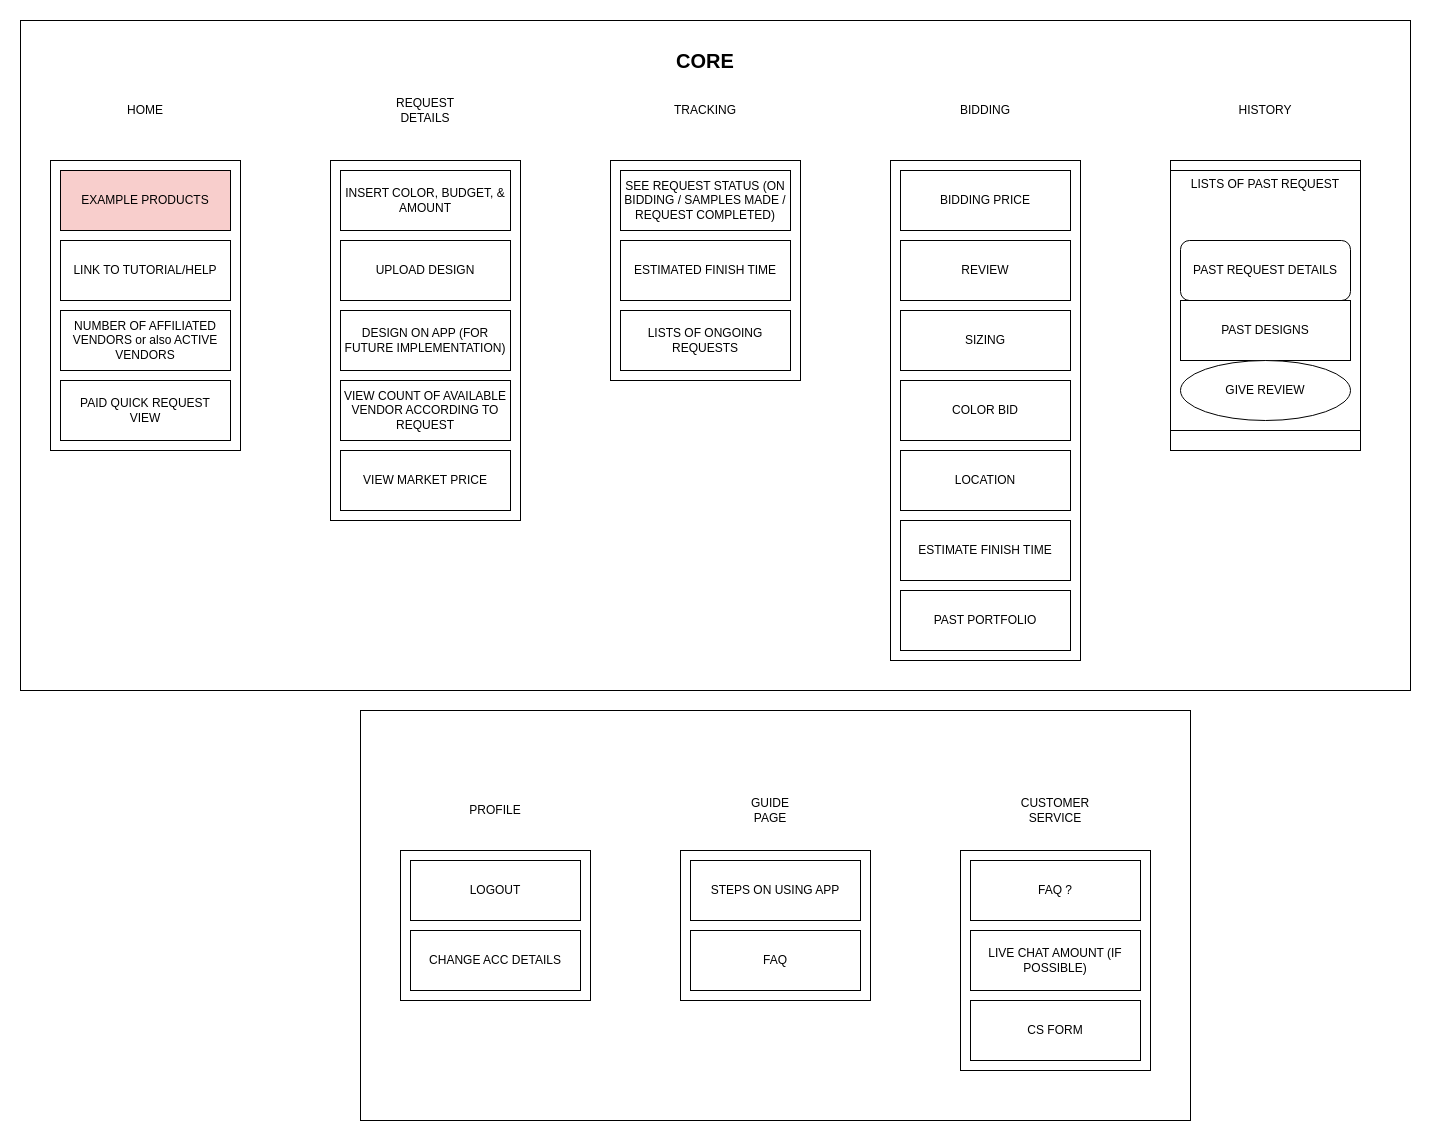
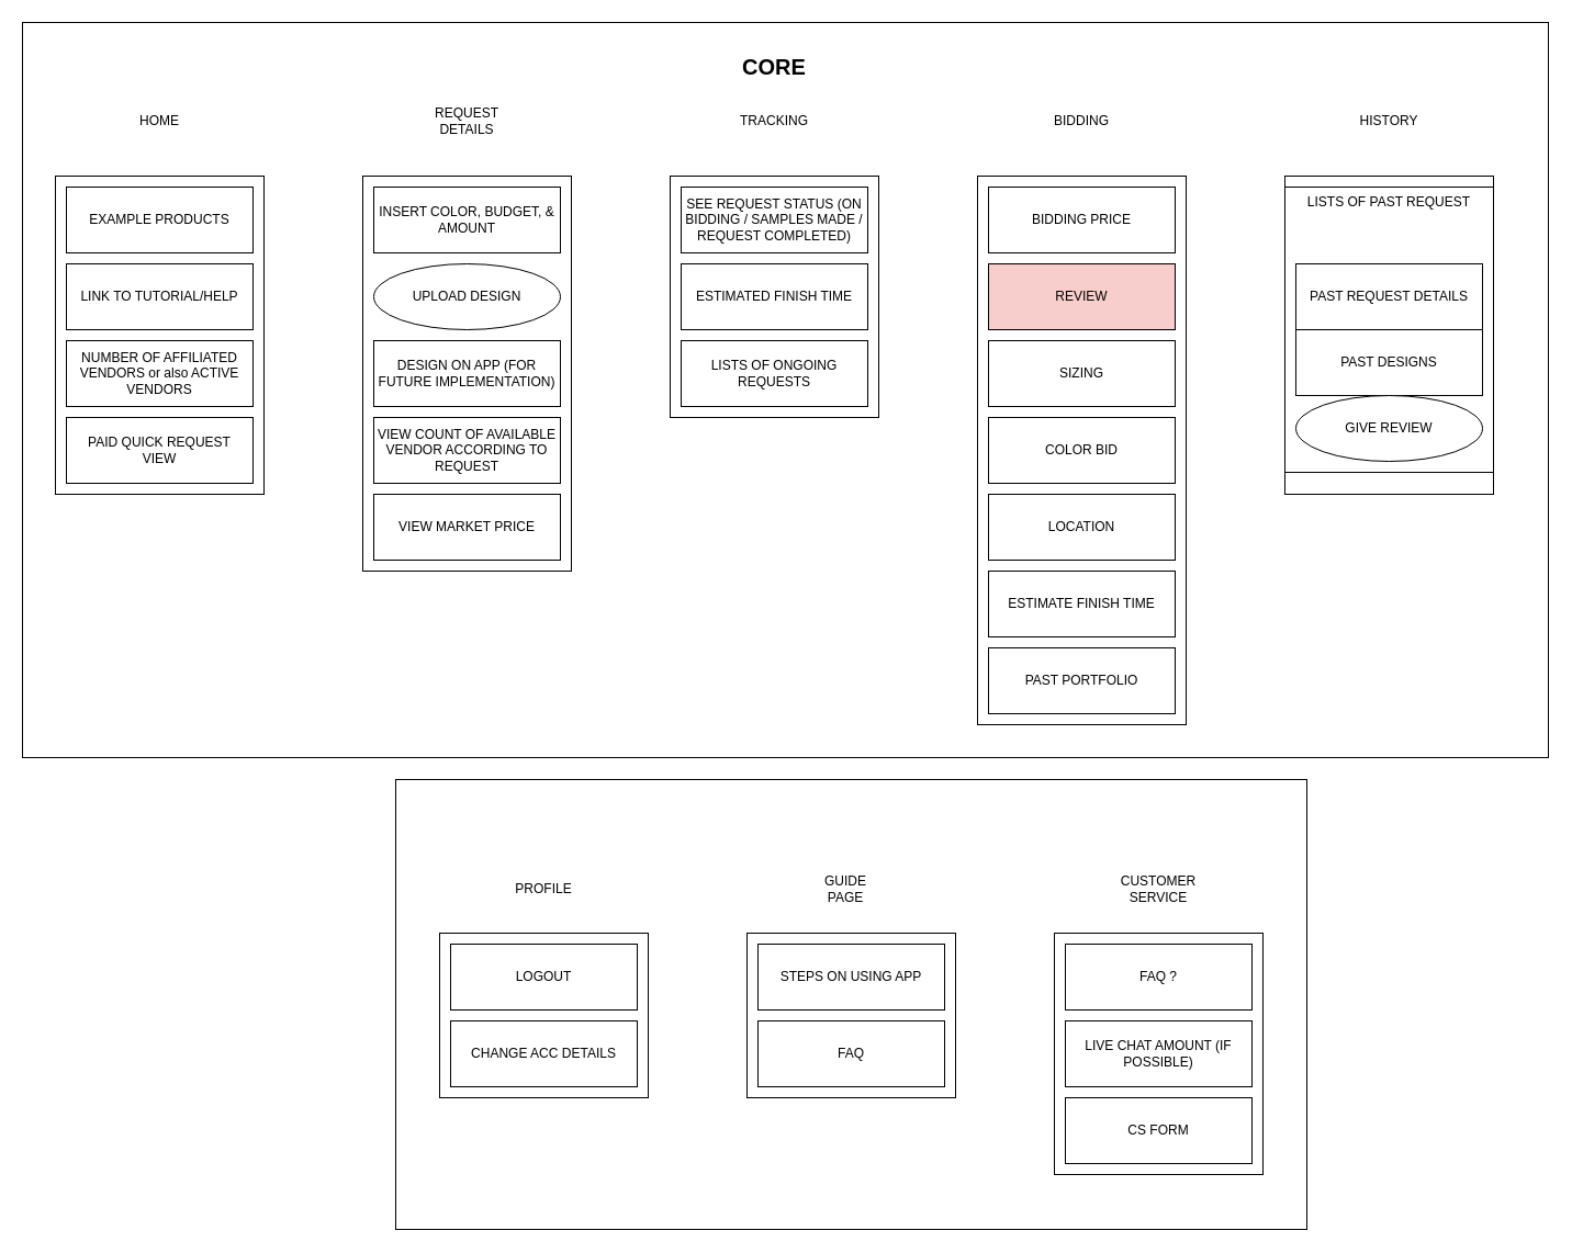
  <mxCell id="0" />
  <mxCell id="1" parent="0" />
  <mxCell id="2" value="" style="rounded=0;whiteSpace=wrap;html=1;" vertex="1" parent="1"><mxGeometry x="20" width="1390" height="670" as="geometry" y="20" /></mxCell>
  <mxCell id="3" value="" style="rounded=0;whiteSpace=wrap;html=1;" vertex="1" parent="1"><mxGeometry x="360" y="710" width="830" height="410" as="geometry" /></mxCell>
  <mxCell id="4" value="" style="rounded=0;whiteSpace=wrap;html=1;" vertex="1" parent="1"><mxGeometry x="50" y="160" width="190" height="290" as="geometry" /></mxCell>
  <mxCell id="5" value="" style="rounded=0;whiteSpace=wrap;html=1;" vertex="1" parent="1"><mxGeometry x="890" y="160" width="190" height="500" as="geometry" /></mxCell>
  <mxCell id="6" value="" style="rounded=0;whiteSpace=wrap;html=1;" vertex="1" parent="1"><mxGeometry x="610" y="160" width="190" height="220" as="geometry" /></mxCell>
  <mxCell id="7" value="" style="rounded=0;whiteSpace=wrap;html=1;" vertex="1" parent="1"><mxGeometry x="330" y="160" width="190" height="360" as="geometry" /></mxCell>
- <mxCell id="8" value="EXAMPLE PRODUCTS" style="rounded=0;whiteSpace=wrap;html=1;fillColor=#f8cecc;" vertex="1" parent="1"><mxGeometry x="60" y="170" width="170" height="60" as="geometry" /></mxCell>
+ <mxCell id="8" value="EXAMPLE PRODUCTS" style="rounded=0;whiteSpace=wrap;html=1;" vertex="1" parent="1"><mxGeometry x="60" y="170" width="170" height="60" as="geometry" /></mxCell>
  <mxCell id="9" value="LINK TO TUTORIAL/HELP" style="rounded=0;whiteSpace=wrap;html=1;" vertex="1" parent="1"><mxGeometry x="60" y="240" width="170" height="60" as="geometry" /></mxCell>
  <mxCell id="10" value="NUMBER OF AFFILIATED VENDORS or also ACTIVE VENDORS" style="rounded=0;whiteSpace=wrap;html=1;" vertex="1" parent="1"><mxGeometry x="60" y="310" width="170" height="60" as="geometry" /></mxCell>
  <mxCell id="11" value="PAID QUICK REQUEST &lt;br&gt;VIEW" style="rounded=0;whiteSpace=wrap;html=1;" vertex="1" parent="1"><mxGeometry x="60" y="380" width="170" height="60" as="geometry" /></mxCell>
  <mxCell id="12" value="INSERT COLOR, BUDGET, &amp;amp; AMOUNT" style="rounded=0;whiteSpace=wrap;html=1;" vertex="1" parent="1"><mxGeometry x="340" y="170" width="170" height="60" as="geometry" /></mxCell>
- <mxCell id="13" value="UPLOAD DESIGN" style="rounded=0;whiteSpace=wrap;html=1;" vertex="1" parent="1"><mxGeometry x="340" y="240" width="170" height="60" as="geometry" /></mxCell>
+ <mxCell id="13" value="UPLOAD DESIGN" style="ellipse;whiteSpace=wrap;html=1;" vertex="1" parent="1"><mxGeometry x="340" y="240" width="170" height="60" as="geometry" /></mxCell>
  <mxCell id="14" value="DESIGN ON APP (FOR FUTURE IMPLEMENTATION)" style="rounded=0;whiteSpace=wrap;html=1;" vertex="1" parent="1"><mxGeometry x="340" y="310" width="170" height="60" as="geometry" /></mxCell>
  <mxCell id="15" value="SEE REQUEST STATUS (ON BIDDING / SAMPLES MADE / REQUEST COMPLETED)" style="rounded=0;whiteSpace=wrap;html=1;" vertex="1" parent="1"><mxGeometry x="620" y="170" width="170" height="60" as="geometry" /></mxCell>
  <mxCell id="16" value="ESTIMATED FINISH TIME" style="rounded=0;whiteSpace=wrap;html=1;" vertex="1" parent="1"><mxGeometry x="620" y="240" width="170" height="60" as="geometry" /></mxCell>
  <mxCell id="17" value="BIDDING PRICE" style="rounded=0;whiteSpace=wrap;html=1;" vertex="1" parent="1"><mxGeometry x="900" y="170" width="170" height="60" as="geometry" /></mxCell>
  <mxCell id="18" value="LISTS OF ONGOING REQUESTS" style="rounded=0;whiteSpace=wrap;html=1;" vertex="1" parent="1"><mxGeometry x="620" y="310" width="170" height="60" as="geometry" /></mxCell>
  <mxCell id="19" value="HOME" style="text;html=1;strokeColor=none;fillColor=none;align=center;verticalAlign=middle;whiteSpace=wrap;rounded=0;" vertex="1" parent="1"><mxGeometry x="125" y="100" width="40" height="20" as="geometry" /></mxCell>
  <mxCell id="20" value="VIEW COUNT OF AVAILABLE VENDOR ACCORDING TO REQUEST" style="rounded=0;whiteSpace=wrap;html=1;" vertex="1" parent="1"><mxGeometry x="340" y="380" width="170" height="60" as="geometry" /></mxCell>
  <mxCell id="21" value="VIEW MARKET PRICE" style="rounded=0;whiteSpace=wrap;html=1;" vertex="1" parent="1"><mxGeometry x="340" y="450" width="170" height="60" as="geometry" /></mxCell>
- <mxCell id="22" value="REVIEW" style="rounded=0;whiteSpace=wrap;html=1;" vertex="1" parent="1"><mxGeometry x="900" y="240" width="170" height="60" as="geometry" /></mxCell>
+ <mxCell id="22" value="REVIEW" style="rounded=0;whiteSpace=wrap;html=1;fillColor=#f8cecc;" vertex="1" parent="1"><mxGeometry x="900" y="240" width="170" height="60" as="geometry" /></mxCell>
  <mxCell id="23" value="SIZING" style="rounded=0;whiteSpace=wrap;html=1;" vertex="1" parent="1"><mxGeometry x="900" y="310" width="170" height="60" as="geometry" /></mxCell>
  <mxCell id="24" value="COLOR BID" style="rounded=0;whiteSpace=wrap;html=1;" vertex="1" parent="1"><mxGeometry x="900" y="380" width="170" height="60" as="geometry" /></mxCell>
  <mxCell id="25" value="LOCATION" style="rounded=0;whiteSpace=wrap;html=1;" vertex="1" parent="1"><mxGeometry x="900" y="450" width="170" height="60" as="geometry" /></mxCell>
  <mxCell id="26" value="ESTIMATE FINISH TIME" style="rounded=0;whiteSpace=wrap;html=1;" vertex="1" parent="1"><mxGeometry x="900" y="520" width="170" height="60" as="geometry" /></mxCell>
  <mxCell id="27" value="PAST PORTFOLIO" style="rounded=0;whiteSpace=wrap;html=1;" vertex="1" parent="1"><mxGeometry x="900" y="590" width="170" height="60" as="geometry" /></mxCell>
  <mxCell id="28" value="" style="rounded=0;whiteSpace=wrap;html=1;" vertex="1" parent="1"><mxGeometry x="1170" y="160" width="190" height="290" as="geometry" /></mxCell>
  <mxCell id="29" value="LISTS OF PAST REQUEST" style="rounded=0;whiteSpace=wrap;html=1;verticalAlign=top;" vertex="1" parent="1"><mxGeometry x="1170" y="170" width="190" height="260" as="geometry" /></mxCell>
- <mxCell id="30" value="PAST REQUEST DETAILS" style="whiteSpace=wrap;html=1;rounded=1;" vertex="1" parent="1"><mxGeometry x="1180" y="240" width="170" height="60" as="geometry" /></mxCell>
+ <mxCell id="30" value="PAST REQUEST DETAILS" style="rounded=0;whiteSpace=wrap;html=1;" vertex="1" parent="1"><mxGeometry x="1180" y="240" width="170" height="60" as="geometry" /></mxCell>
  <mxCell id="31" value="PAST DESIGNS" style="rounded=0;whiteSpace=wrap;html=1;" vertex="1" parent="1"><mxGeometry x="1180" y="300" width="170" height="60" as="geometry" /></mxCell>
  <mxCell id="32" value="GIVE REVIEW" style="ellipse;whiteSpace=wrap;html=1;" vertex="1" parent="1"><mxGeometry x="1180" y="360" width="170" height="60" as="geometry" /></mxCell>
  <mxCell id="33" value="REQUEST DETAILS" style="text;html=1;strokeColor=none;fillColor=none;align=center;verticalAlign=middle;whiteSpace=wrap;rounded=0;" vertex="1" parent="1"><mxGeometry x="405" y="100" width="40" height="20" as="geometry" /></mxCell>
  <mxCell id="34" value="TRACKING" style="text;html=1;strokeColor=none;fillColor=none;align=center;verticalAlign=middle;whiteSpace=wrap;rounded=0;" vertex="1" parent="1"><mxGeometry x="685" y="100" width="40" height="20" as="geometry" /></mxCell>
  <mxCell id="35" value="BIDDING" style="text;html=1;strokeColor=none;fillColor=none;align=center;verticalAlign=middle;whiteSpace=wrap;rounded=0;" vertex="1" parent="1"><mxGeometry x="965" y="100" width="40" height="20" as="geometry" /></mxCell>
  <mxCell id="36" value="HISTORY" style="text;html=1;strokeColor=none;fillColor=none;align=center;verticalAlign=middle;whiteSpace=wrap;rounded=0;" vertex="1" parent="1"><mxGeometry x="1245" y="100" width="40" height="20" as="geometry" /></mxCell>
  <mxCell id="37" value="" style="rounded=0;whiteSpace=wrap;html=1;" vertex="1" parent="1"><mxGeometry x="400" y="850" width="190" height="150" as="geometry" /></mxCell>
  <mxCell id="38" value="PROFILE" style="text;html=1;strokeColor=none;fillColor=none;align=center;verticalAlign=middle;whiteSpace=wrap;rounded=0;" vertex="1" parent="1"><mxGeometry x="475" y="800" width="40" height="20" as="geometry" /></mxCell>
  <mxCell id="39" value="" style="rounded=0;whiteSpace=wrap;html=1;" vertex="1" parent="1"><mxGeometry x="680" y="850" width="190" height="150" as="geometry" /></mxCell>
  <mxCell id="40" value="LOGOUT" style="rounded=0;whiteSpace=wrap;html=1;" vertex="1" parent="1"><mxGeometry x="410" y="860" width="170" height="60" as="geometry" /></mxCell>
  <mxCell id="41" value="CHANGE ACC DETAILS" style="rounded=0;whiteSpace=wrap;html=1;" vertex="1" parent="1"><mxGeometry x="410" y="930" width="170" height="60" as="geometry" /></mxCell>
  <mxCell id="42" value="GUIDE PAGE" style="text;html=1;strokeColor=none;fillColor=none;align=center;verticalAlign=middle;whiteSpace=wrap;rounded=0;" vertex="1" parent="1"><mxGeometry x="750" y="800" width="40" height="20" as="geometry" /></mxCell>
  <mxCell id="43" value="STEPS ON USING APP" style="rounded=0;whiteSpace=wrap;html=1;" vertex="1" parent="1"><mxGeometry x="690" y="860" width="170" height="60" as="geometry" /></mxCell>
  <mxCell id="44" value="FAQ" style="rounded=0;whiteSpace=wrap;html=1;" vertex="1" parent="1"><mxGeometry x="690" y="930" width="170" height="60" as="geometry" /></mxCell>
  <mxCell id="45" value="" style="rounded=0;whiteSpace=wrap;html=1;" vertex="1" parent="1"><mxGeometry x="960" y="850" width="190" height="220" as="geometry" /></mxCell>
  <mxCell id="46" value="CUSTOMER SERVICE" style="text;html=1;strokeColor=none;fillColor=none;align=center;verticalAlign=middle;whiteSpace=wrap;rounded=0;" vertex="1" parent="1"><mxGeometry x="1035" y="800" width="40" height="20" as="geometry" /></mxCell>
  <mxCell id="47" value="FAQ ?" style="rounded=0;whiteSpace=wrap;html=1;" vertex="1" parent="1"><mxGeometry x="970" y="860" width="170" height="60" as="geometry" /></mxCell>
  <mxCell id="48" value="LIVE CHAT AMOUNT (IF POSSIBLE)" style="rounded=0;whiteSpace=wrap;html=1;" vertex="1" parent="1"><mxGeometry x="970" y="930" width="170" height="60" as="geometry" /></mxCell>
  <mxCell id="49" value="CS FORM" style="rounded=0;whiteSpace=wrap;html=1;" vertex="1" parent="1"><mxGeometry x="970" y="1000" width="170" height="60" as="geometry" /></mxCell>
  <mxCell id="50" value="&lt;font size=&quot;1&quot;&gt;&lt;b style=&quot;font-size: 20px&quot;&gt;CORE&lt;/b&gt;&lt;/font&gt;" style="text;html=1;strokeColor=none;fillColor=none;align=center;verticalAlign=middle;whiteSpace=wrap;rounded=0;" vertex="1" parent="1"><mxGeometry x="685" y="50" width="40" height="20" as="geometry" /></mxCell>
